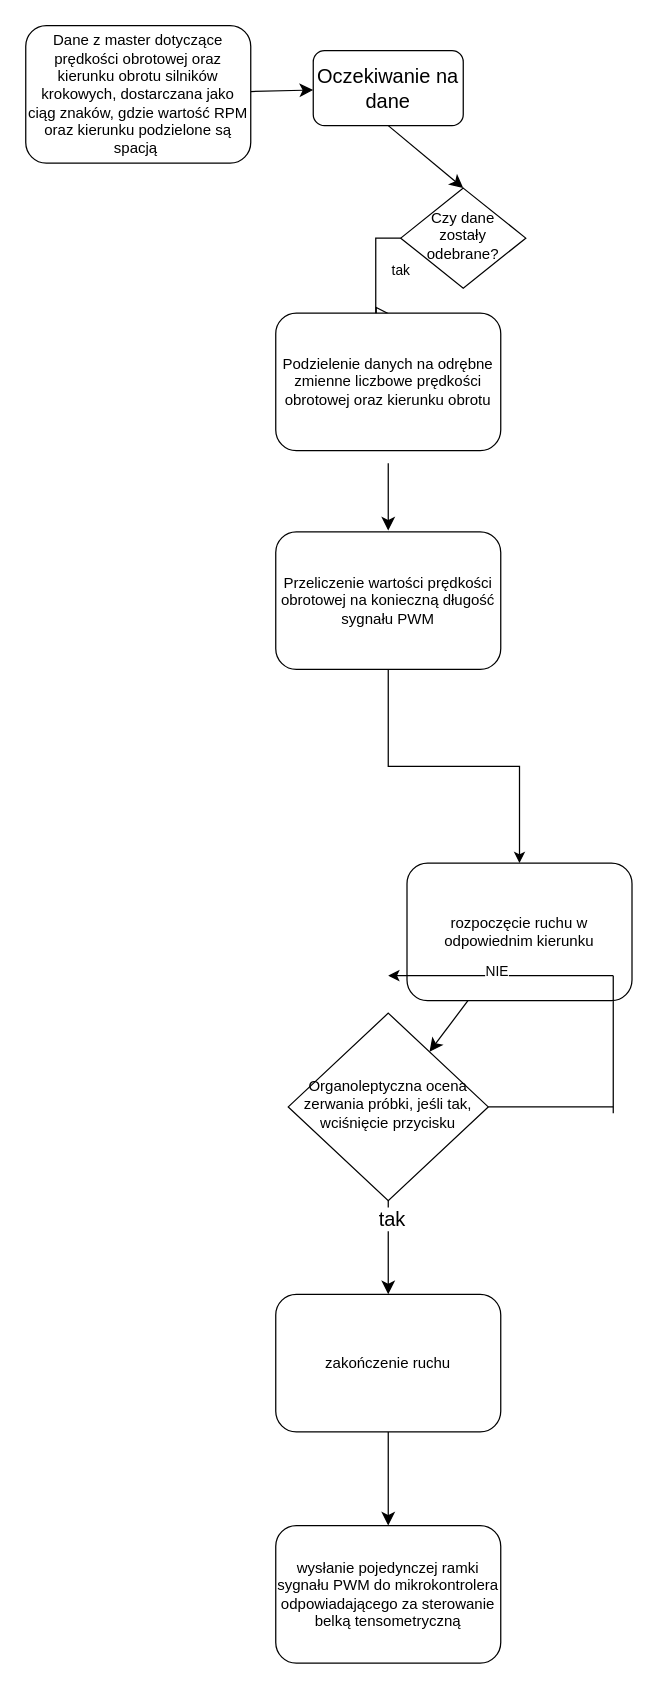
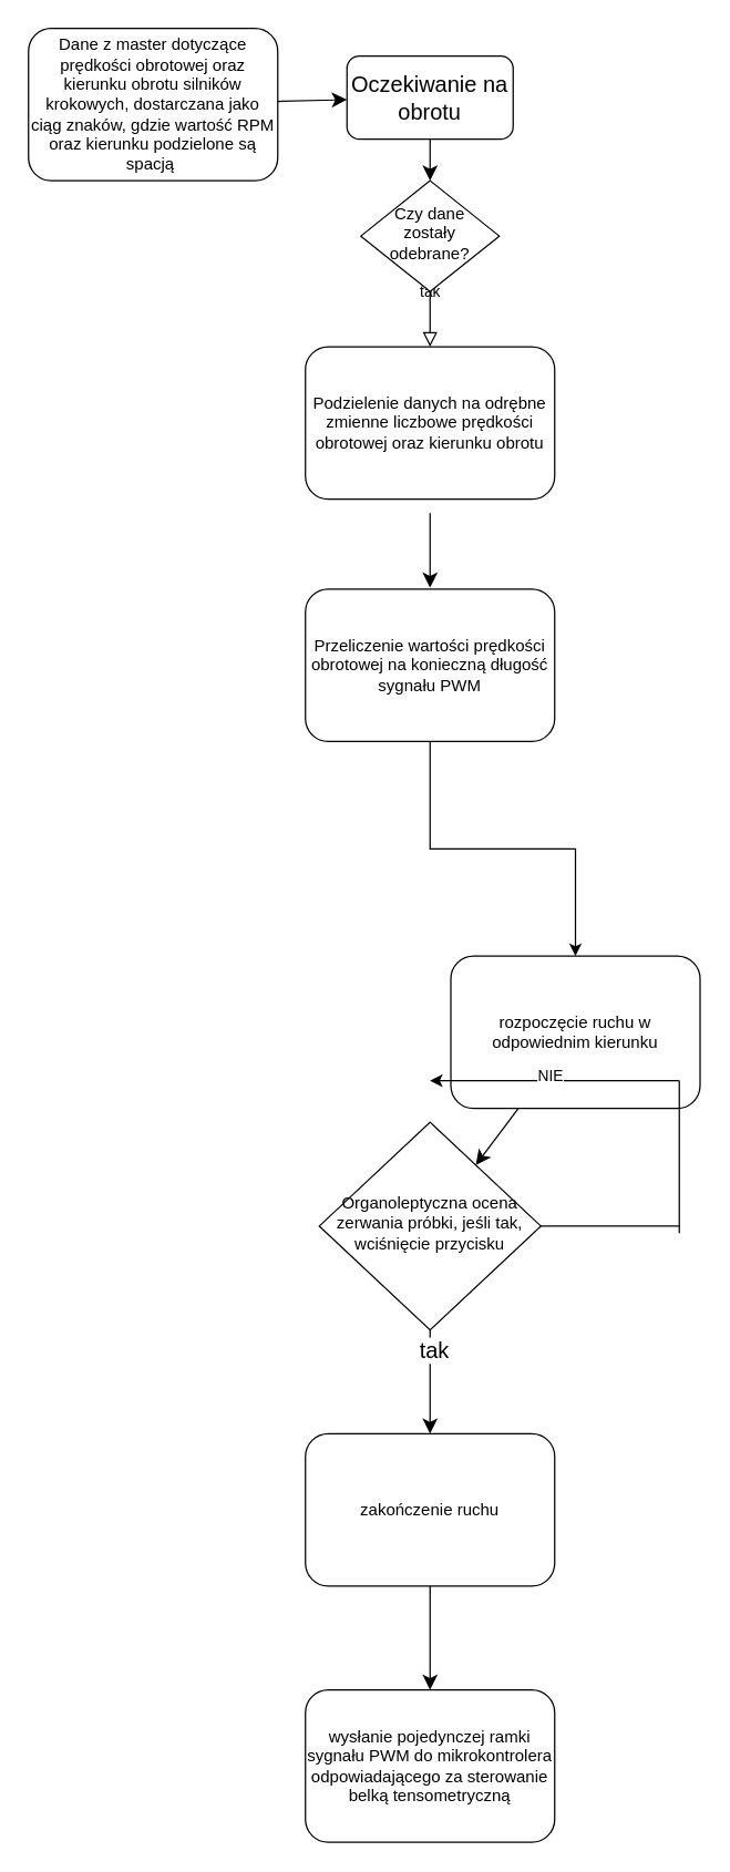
  <mxCell id="0" />
  <mxCell id="1" parent="0" />
  <mxCell id="2" value="" style="edgeStyle=none;curved=1;rounded=0;orthogonalLoop=1;jettySize=auto;html=1;fontSize=12;startSize=8;endSize=8;" edge="1" parent="1" source="3" target="8"><mxGeometry relative="1" as="geometry" /></mxCell>
  <mxCell id="3" value="Dane z master dotyczące prędkości obrotowej oraz kierunku obrotu silników krokowych, dostarczana jako ciąg znaków, gdzie wartość RPM oraz kierunku podzielone są spacją&amp;nbsp;" style="rounded=1;whiteSpace=wrap;html=1;fontSize=12;glass=0;strokeWidth=1;shadow=0;" vertex="1" parent="1"><mxGeometry x="20" y="20" width="180" height="110" as="geometry" /></mxCell>
  <mxCell id="4" value="tak" style="rounded=0;html=1;jettySize=auto;orthogonalLoop=1;fontSize=11;endArrow=block;endFill=0;endSize=8;strokeWidth=1;shadow=0;labelBackgroundColor=none;edgeStyle=orthogonalEdgeStyle;" edge="1" parent="1" source="5"><mxGeometry x="0.012" y="20" relative="1" as="geometry"><mxPoint as="offset" /><mxPoint x="310" y="250" as="targetPoint" /></mxGeometry></mxCell>
- <mxCell id="5" value="Czy dane zostały odebrane?" style="rhombus;whiteSpace=wrap;html=1;shadow=0;fontFamily=Helvetica;fontSize=12;align=center;strokeWidth=1;spacing=6;spacingTop=-4;" vertex="1" parent="1"><mxGeometry x="320" y="150" width="100" height="80" as="geometry" /></mxCell>
+ <mxCell id="5" value="Czy dane zostały odebrane?" style="rhombus;whiteSpace=wrap;html=1;shadow=0;fontFamily=Helvetica;fontSize=12;align=center;strokeWidth=1;spacing=6;spacingTop=-4;" vertex="1" parent="1"><mxGeometry x="260" y="130" width="100" height="80" as="geometry" /></mxCell>
  <mxCell id="6" value="" style="edgeStyle=none;curved=1;rounded=0;orthogonalLoop=1;jettySize=auto;html=1;fontSize=12;startSize=8;endSize=8;" edge="1" parent="1"><mxGeometry relative="1" as="geometry"><mxPoint x="310" y="370" as="sourcePoint" /><mxPoint x="310" y="424" as="targetPoint" /></mxGeometry></mxCell>
  <mxCell id="7" style="edgeStyle=none;curved=1;rounded=0;orthogonalLoop=1;jettySize=auto;html=1;exitX=1;exitY=1;exitDx=0;exitDy=0;fontSize=12;startSize=8;endSize=8;" edge="1" parent="1"><mxGeometry relative="1" as="geometry"><mxPoint x="330" y="82.5" as="sourcePoint" /><mxPoint x="330" y="82.5" as="targetPoint" /></mxGeometry></mxCell>
- <mxCell id="8" value="Oczekiwanie na dane" style="rounded=1;whiteSpace=wrap;html=1;fontSize=16;" vertex="1" parent="1"><mxGeometry x="250" y="40" width="120" height="60" as="geometry" /></mxCell>
+ <mxCell id="8" value="Oczekiwanie na obrotu" style="rounded=1;whiteSpace=wrap;html=1;fontSize=16;" vertex="1" parent="1"><mxGeometry x="250" y="40" width="120" height="60" as="geometry" /></mxCell>
  <mxCell id="9" value="" style="endArrow=classic;html=1;rounded=0;fontSize=12;startSize=8;endSize=8;curved=1;entryX=0.5;entryY=0;entryDx=0;entryDy=0;" edge="1" parent="1" target="5"><mxGeometry width="50" height="50" relative="1" as="geometry"><mxPoint x="310" y="100" as="sourcePoint" /><mxPoint x="360" y="50" as="targetPoint" /></mxGeometry></mxCell>
  <mxCell id="10" value="Podzielenie danych na odrębne zmienne liczbowe prędkości obrotowej oraz kierunku obrotu" style="rounded=1;whiteSpace=wrap;html=1;fontSize=12;glass=0;strokeWidth=1;shadow=0;" vertex="1" parent="1"><mxGeometry x="220" y="250" width="180" height="110" as="geometry" /></mxCell>
  <mxCell id="11" style="edgeStyle=orthogonalEdgeStyle;rounded=0;orthogonalLoop=1;jettySize=auto;html=1;entryX=0.5;entryY=0;entryDx=0;entryDy=0;" edge="1" parent="1" source="12" target="14"><mxGeometry relative="1" as="geometry" /></mxCell>
  <mxCell id="12" value="Przeliczenie wartości prędkości obrotowej na konieczną długość sygnału PWM" style="rounded=1;whiteSpace=wrap;html=1;fontSize=12;glass=0;strokeWidth=1;shadow=0;" vertex="1" parent="1"><mxGeometry x="220" y="425" width="180" height="110" as="geometry" /></mxCell>
  <mxCell id="13" value="" style="edgeStyle=none;curved=1;rounded=0;orthogonalLoop=1;jettySize=auto;html=1;fontSize=12;startSize=8;endSize=8;" edge="1" parent="1" source="14" target="17"><mxGeometry relative="1" as="geometry" /></mxCell>
  <mxCell id="14" value="rozpoczęcie ruchu w odpowiednim kierunku" style="rounded=1;whiteSpace=wrap;html=1;fontSize=12;glass=0;strokeWidth=1;shadow=0;" vertex="1" parent="1"><mxGeometry x="325" y="690" width="180" height="110" as="geometry" /></mxCell>
  <mxCell id="15" style="edgeStyle=none;curved=1;rounded=0;orthogonalLoop=1;jettySize=auto;html=1;exitX=0.5;exitY=1;exitDx=0;exitDy=0;entryX=0.5;entryY=0;entryDx=0;entryDy=0;fontSize=12;startSize=8;endSize=8;" edge="1" parent="1" source="17" target="19"><mxGeometry relative="1" as="geometry" /></mxCell>
  <mxCell id="16" value="tak" style="edgeLabel;html=1;align=center;verticalAlign=middle;resizable=0;points=[];fontSize=16;" vertex="1" connectable="0" parent="15"><mxGeometry x="-0.621" y="2" relative="1" as="geometry"><mxPoint as="offset" /></mxGeometry></mxCell>
  <mxCell id="17" value="Organoleptyczna ocena zerwania próbki, jeśli tak, wciśnięcie przycisku" style="rhombus;whiteSpace=wrap;html=1;shadow=0;fontFamily=Helvetica;fontSize=12;align=center;strokeWidth=1;spacing=6;spacingTop=-4;" vertex="1" parent="1"><mxGeometry x="230" y="810" width="160" height="150" as="geometry" /></mxCell>
  <mxCell id="18" value="" style="edgeStyle=none;curved=1;rounded=0;orthogonalLoop=1;jettySize=auto;html=1;fontSize=12;startSize=8;endSize=8;" edge="1" parent="1" source="19" target="20"><mxGeometry relative="1" as="geometry" /></mxCell>
  <mxCell id="19" value="zakończenie ruchu" style="rounded=1;whiteSpace=wrap;html=1;fontSize=12;glass=0;strokeWidth=1;shadow=0;" vertex="1" parent="1"><mxGeometry x="220" y="1035" width="180" height="110" as="geometry" /></mxCell>
  <mxCell id="20" value="wysłanie pojedynczej ramki sygnału PWM do mikrokontrolera odpowiadającego za sterowanie belką tensometryczną" style="rounded=1;whiteSpace=wrap;html=1;fontSize=12;glass=0;strokeWidth=1;shadow=0;" vertex="1" parent="1"><mxGeometry x="220" y="1220" width="180" height="110" as="geometry" /></mxCell>
  <mxCell id="21" value="" style="endArrow=classic;html=1;rounded=0;" edge="1" parent="1"><mxGeometry width="50" height="50" relative="1" as="geometry"><mxPoint x="490" y="780" as="sourcePoint" /><mxPoint x="310" y="780" as="targetPoint" /></mxGeometry></mxCell>
  <mxCell id="22" value="NIE" style="edgeLabel;html=1;align=center;verticalAlign=middle;resizable=0;points=[];" vertex="1" connectable="0" parent="21"><mxGeometry x="0.042" y="-4" relative="1" as="geometry"><mxPoint as="offset" /></mxGeometry></mxCell>
  <mxCell id="23" value="" style="endArrow=none;html=1;rounded=0;" edge="1" parent="1"><mxGeometry width="50" height="50" relative="1" as="geometry"><mxPoint x="490" y="890" as="sourcePoint" /><mxPoint x="490" y="780" as="targetPoint" /></mxGeometry></mxCell>
  <mxCell id="24" value="" style="endArrow=none;html=1;rounded=0;exitX=1;exitY=0.5;exitDx=0;exitDy=0;" edge="1" parent="1" source="17"><mxGeometry width="50" height="50" relative="1" as="geometry"><mxPoint x="330" y="710" as="sourcePoint" /><mxPoint x="490" y="885" as="targetPoint" /></mxGeometry></mxCell>
